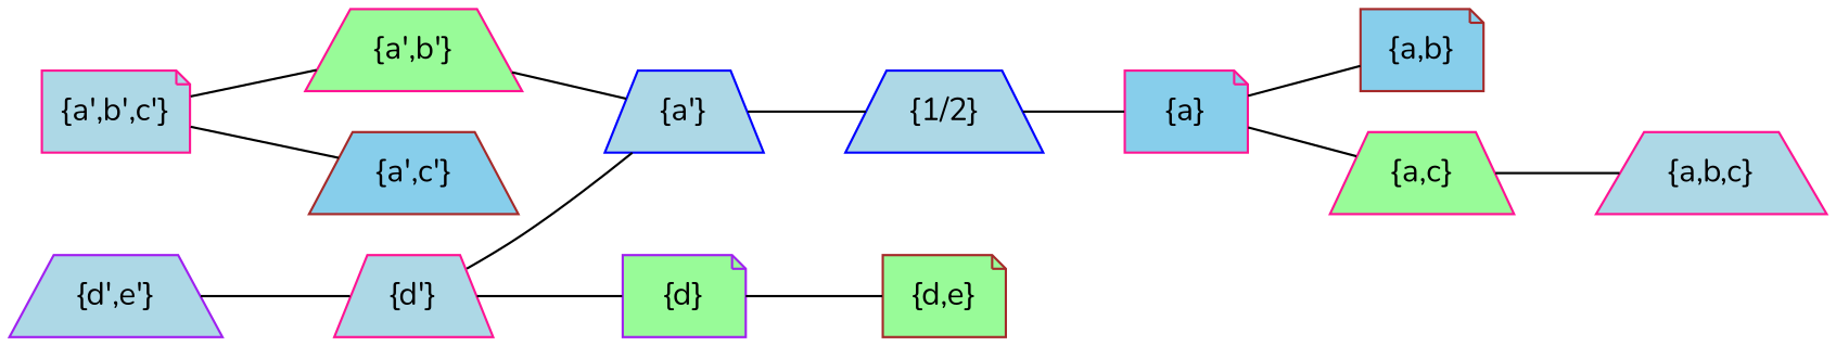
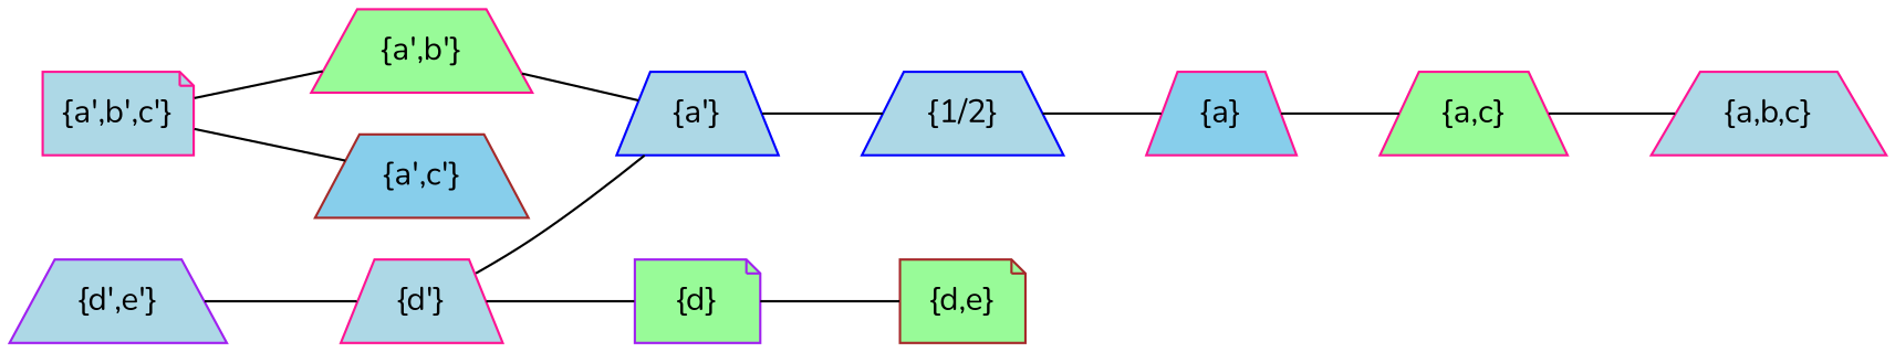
  graph {
    fontname=Nunito
    rankdir=LR
    node [color=deeppink fillcolor=lightblue fontname=Nunito shape=trapezium style=filled]
    edge [fontname=Nunito]
    "{d}" [color=purple fillcolor=palegreen shape=note]
    "{d,e}" [color=brown fillcolor=palegreen shape=note]
    "{d'}"
    "{a'}" [color=blue]
    "{d',e'}" [color=purple]
-   "{a}" [fillcolor=skyblue shape=note]
-   "{a,b}" [color=brown fillcolor=skyblue shape=note]
+   "{a}" [fillcolor=skyblue]
    "{a,c}" [fillcolor=palegreen]
    "{a,b,c}"
    "{1/2}" [color=blue]
    "{a',b'}" [fillcolor=palegreen]
    "{a',c'}" [color=brown fillcolor=skyblue]
    "{a',b',c'}" [shape=note]
    "{d}" -- "{d,e}"
    "{d'}" -- "{d}"
    "{d'}" -- "{a'}"
    "{a'}" -- "{1/2}"
    "{d',e'}" -- "{d'}"
-   "{a}" -- "{a,b}"
    "{a}" -- "{a,c}"
    "{a,c}" -- "{a,b,c}"
    "{1/2}" -- "{a}"
    "{a',b'}" -- "{a'}"
    "{a',b',c'}" -- "{a',b'}"
    "{a',b',c'}" -- "{a',c'}"
  }
